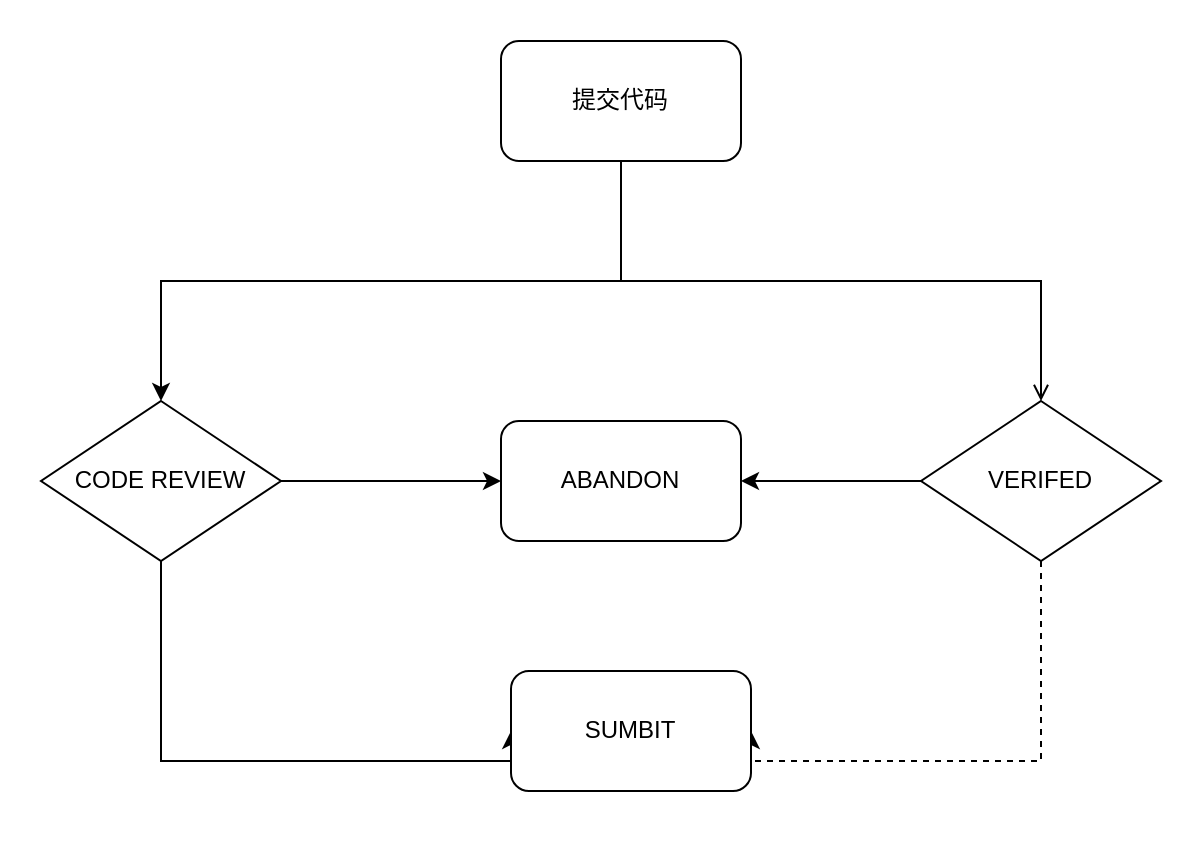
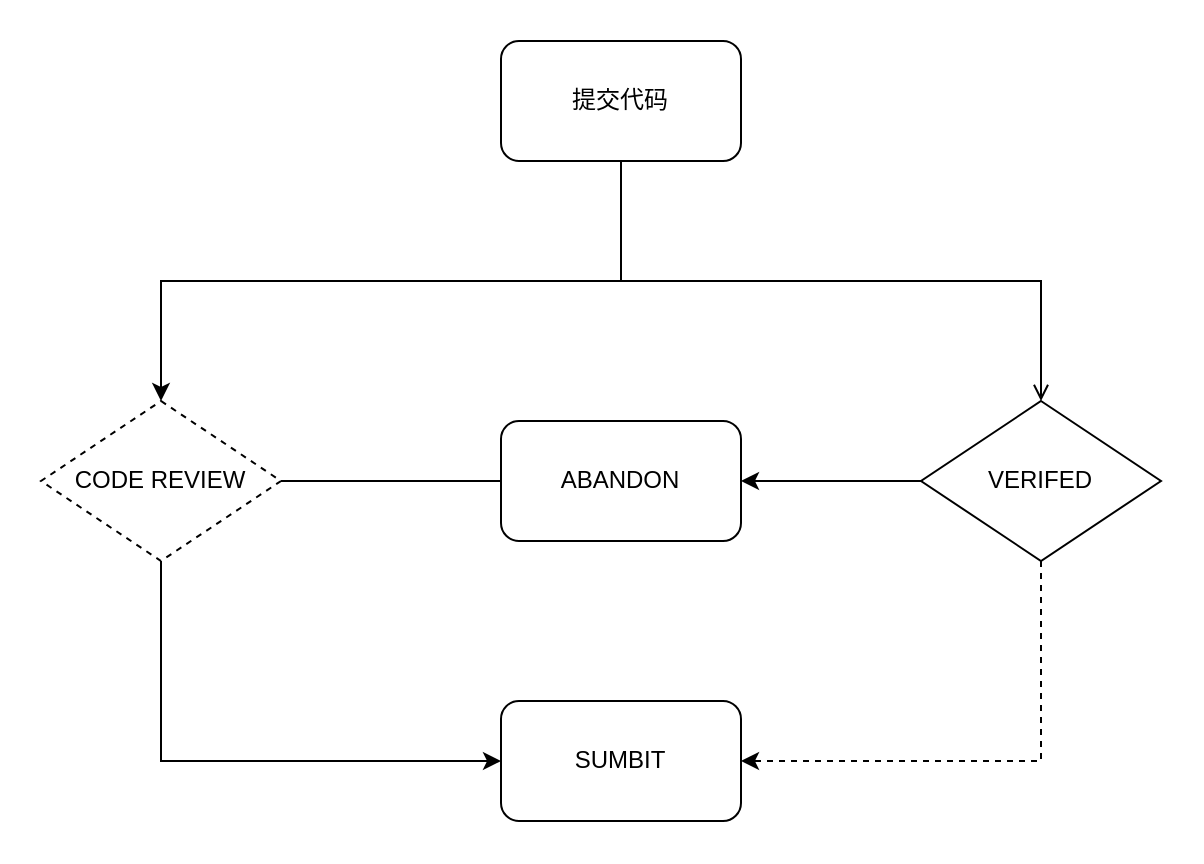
  <mxCell id="0" />
  <mxCell id="1" parent="0" />
  <mxCell id="2" style="edgeStyle=orthogonalEdgeStyle;rounded=0;orthogonalLoop=1;jettySize=auto;html=1;entryX=0.5;entryY=0;entryDx=0;entryDy=0;" edge="1" parent="1" source="4" target="7"><mxGeometry relative="1" as="geometry"><Array as="points"><mxPoint x="310" y="140" /><mxPoint x="80" y="140" /></Array></mxGeometry></mxCell>
  <mxCell id="3" style="edgeStyle=orthogonalEdgeStyle;rounded=0;orthogonalLoop=1;jettySize=auto;html=1;endArrow=open;" edge="1" parent="1" source="4" target="10"><mxGeometry relative="1" as="geometry"><Array as="points"><mxPoint x="310" y="140" /><mxPoint x="520" y="140" /></Array></mxGeometry></mxCell>
  <mxCell id="4" value="提交代码" style="rounded=1;whiteSpace=wrap;html=1;" vertex="1" parent="1"><mxGeometry x="250" y="20" width="120" height="60" as="geometry" /></mxCell>
- <mxCell id="5" value="" style="edgeStyle=orthogonalEdgeStyle;rounded=0;orthogonalLoop=1;jettySize=auto;html=1;" edge="1" parent="1" source="7" target="12"><mxGeometry relative="1" as="geometry" /></mxCell>
+ <mxCell id="5" value="" style="edgeStyle=orthogonalEdgeStyle;rounded=0;orthogonalLoop=1;jettySize=auto;html=1;endArrow=none;" edge="1" parent="1" source="7" target="12"><mxGeometry relative="1" as="geometry" /></mxCell>
  <mxCell id="6" style="edgeStyle=orthogonalEdgeStyle;rounded=0;orthogonalLoop=1;jettySize=auto;html=1;entryX=0;entryY=0.5;entryDx=0;entryDy=0;" edge="1" parent="1" source="7" target="11"><mxGeometry relative="1" as="geometry"><Array as="points"><mxPoint x="80" y="380" /></Array></mxGeometry></mxCell>
- <mxCell id="7" value="CODE REVIEW" style="rhombus;whiteSpace=wrap;html=1;" vertex="1" parent="1"><mxGeometry x="20" y="200" width="120" height="80" as="geometry" /></mxCell>
+ <mxCell id="7" value="CODE REVIEW" style="rhombus;whiteSpace=wrap;html=1;dashed=1;" vertex="1" parent="1"><mxGeometry x="20" y="200" width="120" height="80" as="geometry" /></mxCell>
  <mxCell id="8" value="" style="edgeStyle=orthogonalEdgeStyle;rounded=0;orthogonalLoop=1;jettySize=auto;html=1;" edge="1" parent="1" source="10" target="12"><mxGeometry relative="1" as="geometry" /></mxCell>
  <mxCell id="9" style="edgeStyle=orthogonalEdgeStyle;rounded=0;orthogonalLoop=1;jettySize=auto;html=1;entryX=1;entryY=0.5;entryDx=0;entryDy=0;dashed=1;" edge="1" parent="1" source="10" target="11"><mxGeometry relative="1" as="geometry"><Array as="points"><mxPoint x="520" y="380" /></Array></mxGeometry></mxCell>
  <mxCell id="10" value="VERIFED" style="rhombus;whiteSpace=wrap;html=1;" vertex="1" parent="1"><mxGeometry x="460" y="200" width="120" height="80" as="geometry" /></mxCell>
- <mxCell id="11" value="SUMBIT" style="rounded=1;whiteSpace=wrap;html=1;" vertex="1" parent="1"><mxGeometry x="255" y="335" width="120" height="60" as="geometry" /></mxCell>
+ <mxCell id="11" value="SUMBIT" style="rounded=1;whiteSpace=wrap;html=1;" vertex="1" parent="1"><mxGeometry x="250" y="350" width="120" height="60" as="geometry" /></mxCell>
  <mxCell id="12" value="ABANDON" style="rounded=1;whiteSpace=wrap;html=1;" vertex="1" parent="1"><mxGeometry x="250" y="210" width="120" height="60" as="geometry" /></mxCell>
